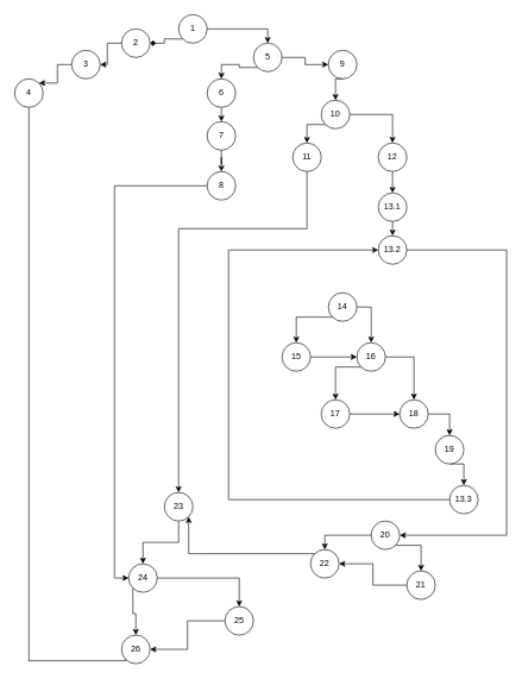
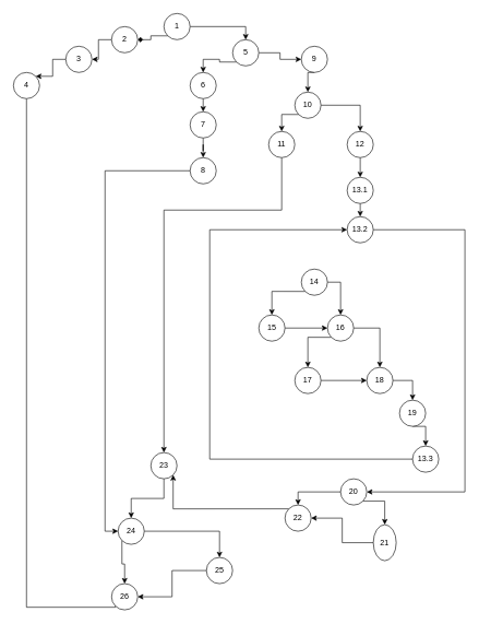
  <mxCell id="0" />
  <mxCell id="1" parent="0" />
  <mxCell id="2" style="edgeStyle=orthogonalEdgeStyle;rounded=0;orthogonalLoop=1;jettySize=auto;html=1;exitX=0;exitY=1;exitDx=0;exitDy=0;entryX=1;entryY=0.5;entryDx=0;entryDy=0;endArrow=diamond;" parent="1" source="4" target="6" edge="1"><mxGeometry relative="1" as="geometry" /></mxCell>
  <mxCell id="3" style="edgeStyle=orthogonalEdgeStyle;rounded=0;orthogonalLoop=1;jettySize=auto;html=1;exitX=1;exitY=0.5;exitDx=0;exitDy=0;entryX=0.5;entryY=0;entryDx=0;entryDy=0;" parent="1" source="4" target="15" edge="1"><mxGeometry relative="1" as="geometry" /></mxCell>
  <mxCell id="4" value="1" style="ellipse;whiteSpace=wrap;html=1;aspect=fixed;" parent="1" vertex="1"><mxGeometry x="250" y="20" width="40" height="40" as="geometry" /></mxCell>
  <mxCell id="5" style="edgeStyle=orthogonalEdgeStyle;rounded=0;orthogonalLoop=1;jettySize=auto;html=1;exitX=0;exitY=0.5;exitDx=0;exitDy=0;" parent="1" source="6" target="8" edge="1"><mxGeometry relative="1" as="geometry" /></mxCell>
  <mxCell id="6" value="2" style="ellipse;whiteSpace=wrap;html=1;aspect=fixed;" parent="1" vertex="1"><mxGeometry x="170" y="40" width="40" height="40" as="geometry" /></mxCell>
  <mxCell id="7" style="edgeStyle=orthogonalEdgeStyle;rounded=0;orthogonalLoop=1;jettySize=auto;html=1;exitX=0;exitY=0.5;exitDx=0;exitDy=0;entryX=1;entryY=0;entryDx=0;entryDy=0;" parent="1" source="8" target="10" edge="1"><mxGeometry relative="1" as="geometry" /></mxCell>
  <mxCell id="8" value="3" style="ellipse;whiteSpace=wrap;html=1;aspect=fixed;" parent="1" vertex="1"><mxGeometry x="100" y="70" width="40" height="40" as="geometry" /></mxCell>
  <mxCell id="9" style="edgeStyle=orthogonalEdgeStyle;rounded=0;orthogonalLoop=1;jettySize=auto;html=1;exitX=0.5;exitY=1;exitDx=0;exitDy=0;entryX=0;entryY=0;entryDx=0;entryDy=0;" parent="1" source="10" target="63" edge="1"><mxGeometry relative="1" as="geometry"><Array as="points"><mxPoint x="40" y="926" /></Array></mxGeometry></mxCell>
  <mxCell id="10" value="4" style="ellipse;whiteSpace=wrap;html=1;aspect=fixed;" parent="1" vertex="1"><mxGeometry x="20" y="110" width="40" height="40" as="geometry" /></mxCell>
  <mxCell id="11" style="edgeStyle=orthogonalEdgeStyle;rounded=0;orthogonalLoop=1;jettySize=auto;html=1;exitX=0.5;exitY=1;exitDx=0;exitDy=0;entryX=0.5;entryY=0;entryDx=0;entryDy=0;" parent="1" source="12" target="17" edge="1"><mxGeometry relative="1" as="geometry" /></mxCell>
  <mxCell id="12" value="6" style="ellipse;whiteSpace=wrap;html=1;aspect=fixed;" parent="1" vertex="1"><mxGeometry x="290" y="110" width="40" height="40" as="geometry" /></mxCell>
  <mxCell id="13" style="edgeStyle=orthogonalEdgeStyle;rounded=0;orthogonalLoop=1;jettySize=auto;html=1;exitX=0;exitY=1;exitDx=0;exitDy=0;" parent="1" source="15" target="12" edge="1"><mxGeometry relative="1" as="geometry" /></mxCell>
  <mxCell id="14" style="edgeStyle=orthogonalEdgeStyle;rounded=0;orthogonalLoop=1;jettySize=auto;html=1;exitX=1;exitY=0.5;exitDx=0;exitDy=0;" parent="1" source="15" target="21" edge="1"><mxGeometry relative="1" as="geometry" /></mxCell>
  <mxCell id="15" value="5" style="ellipse;whiteSpace=wrap;html=1;aspect=fixed;" parent="1" vertex="1"><mxGeometry x="355" y="60" width="40" height="40" as="geometry" /></mxCell>
  <mxCell id="16" style="edgeStyle=orthogonalEdgeStyle;rounded=0;orthogonalLoop=1;jettySize=auto;html=1;exitX=0.5;exitY=1;exitDx=0;exitDy=0;" parent="1" source="17" target="19" edge="1"><mxGeometry relative="1" as="geometry" /></mxCell>
  <mxCell id="17" value="7" style="ellipse;whiteSpace=wrap;html=1;aspect=fixed;" parent="1" vertex="1"><mxGeometry x="290" y="170" width="40" height="40" as="geometry" /></mxCell>
  <mxCell id="18" style="edgeStyle=orthogonalEdgeStyle;rounded=0;orthogonalLoop=1;jettySize=auto;html=1;exitX=0;exitY=0.5;exitDx=0;exitDy=0;entryX=0;entryY=0.5;entryDx=0;entryDy=0;" parent="1" source="19" target="60" edge="1"><mxGeometry relative="1" as="geometry"><mxPoint x="130" y="820" as="targetPoint" /></mxGeometry></mxCell>
  <mxCell id="19" value="8" style="ellipse;whiteSpace=wrap;html=1;aspect=fixed;" parent="1" vertex="1"><mxGeometry x="290" y="240" width="40" height="40" as="geometry" /></mxCell>
  <mxCell id="20" style="edgeStyle=orthogonalEdgeStyle;rounded=0;orthogonalLoop=1;jettySize=auto;html=1;exitX=0.5;exitY=1;exitDx=0;exitDy=0;entryX=0.5;entryY=0;entryDx=0;entryDy=0;" parent="1" source="21" target="24" edge="1"><mxGeometry relative="1" as="geometry" /></mxCell>
  <mxCell id="21" value="9" style="ellipse;whiteSpace=wrap;html=1;aspect=fixed;" parent="1" vertex="1"><mxGeometry x="460" y="70" width="40" height="40" as="geometry" /></mxCell>
  <mxCell id="22" style="edgeStyle=orthogonalEdgeStyle;rounded=0;orthogonalLoop=1;jettySize=auto;html=1;exitX=0;exitY=1;exitDx=0;exitDy=0;entryX=0.5;entryY=0;entryDx=0;entryDy=0;" parent="1" source="24" target="26" edge="1"><mxGeometry relative="1" as="geometry" /></mxCell>
  <mxCell id="23" style="edgeStyle=orthogonalEdgeStyle;rounded=0;orthogonalLoop=1;jettySize=auto;html=1;exitX=1;exitY=0.5;exitDx=0;exitDy=0;entryX=0.5;entryY=0;entryDx=0;entryDy=0;" parent="1" source="24" target="28" edge="1"><mxGeometry relative="1" as="geometry" /></mxCell>
  <mxCell id="24" value="10" style="ellipse;whiteSpace=wrap;html=1;aspect=fixed;" parent="1" vertex="1"><mxGeometry x="450" y="140" width="40" height="40" as="geometry" /></mxCell>
  <mxCell id="25" style="edgeStyle=orthogonalEdgeStyle;rounded=0;orthogonalLoop=1;jettySize=auto;html=1;exitX=0.5;exitY=1;exitDx=0;exitDy=0;entryX=0.5;entryY=0;entryDx=0;entryDy=0;" parent="1" source="26" target="53" edge="1"><mxGeometry relative="1" as="geometry"><Array as="points"><mxPoint x="430" y="320" /><mxPoint x="250" y="320" /></Array></mxGeometry></mxCell>
  <mxCell id="26" value="11" style="ellipse;whiteSpace=wrap;html=1;aspect=fixed;" parent="1" vertex="1"><mxGeometry x="410" y="200" width="40" height="40" as="geometry" /></mxCell>
  <mxCell id="27" style="edgeStyle=orthogonalEdgeStyle;rounded=0;orthogonalLoop=1;jettySize=auto;html=1;exitX=0.5;exitY=1;exitDx=0;exitDy=0;entryX=0.5;entryY=0;entryDx=0;entryDy=0;" parent="1" source="28" target="30" edge="1"><mxGeometry relative="1" as="geometry" /></mxCell>
  <mxCell id="28" value="12" style="ellipse;whiteSpace=wrap;html=1;aspect=fixed;" parent="1" vertex="1"><mxGeometry x="530" y="200" width="40" height="40" as="geometry" /></mxCell>
  <mxCell id="29" style="edgeStyle=orthogonalEdgeStyle;rounded=0;orthogonalLoop=1;jettySize=auto;html=1;exitX=0.5;exitY=1;exitDx=0;exitDy=0;entryX=0.5;entryY=0;entryDx=0;entryDy=0;" parent="1" source="30" target="32" edge="1"><mxGeometry relative="1" as="geometry" /></mxCell>
  <mxCell id="30" value="13.1" style="ellipse;whiteSpace=wrap;html=1;aspect=fixed;" parent="1" vertex="1"><mxGeometry x="530" y="270" width="40" height="40" as="geometry" /></mxCell>
  <mxCell id="31" style="edgeStyle=orthogonalEdgeStyle;rounded=0;orthogonalLoop=1;jettySize=auto;html=1;exitX=1;exitY=0.5;exitDx=0;exitDy=0;entryX=1;entryY=0.5;entryDx=0;entryDy=0;" parent="1" source="32" target="51" edge="1"><mxGeometry relative="1" as="geometry"><Array as="points"><mxPoint x="710" y="350" /><mxPoint x="710" y="750" /></Array></mxGeometry></mxCell>
  <mxCell id="32" value="13.2" style="ellipse;whiteSpace=wrap;html=1;aspect=fixed;" parent="1" vertex="1"><mxGeometry x="530" y="330" width="40" height="40" as="geometry" /></mxCell>
  <mxCell id="33" style="edgeStyle=orthogonalEdgeStyle;rounded=0;orthogonalLoop=1;jettySize=auto;html=1;exitX=0;exitY=0.5;exitDx=0;exitDy=0;entryX=0;entryY=0.5;entryDx=0;entryDy=0;" parent="1" source="34" target="32" edge="1"><mxGeometry relative="1" as="geometry"><mxPoint x="410" y="430" as="targetPoint" /><Array as="points"><mxPoint x="320" y="700" /><mxPoint x="320" y="350" /></Array></mxGeometry></mxCell>
  <mxCell id="34" value="13.3" style="ellipse;whiteSpace=wrap;html=1;aspect=fixed;" parent="1" vertex="1"><mxGeometry x="630" y="680" width="40" height="40" as="geometry" /></mxCell>
  <mxCell id="35" style="edgeStyle=orthogonalEdgeStyle;rounded=0;orthogonalLoop=1;jettySize=auto;html=1;exitX=0;exitY=1;exitDx=0;exitDy=0;" parent="1" source="37" target="39" edge="1"><mxGeometry relative="1" as="geometry" /></mxCell>
  <mxCell id="36" style="edgeStyle=orthogonalEdgeStyle;rounded=0;orthogonalLoop=1;jettySize=auto;html=1;exitX=1;exitY=0.5;exitDx=0;exitDy=0;entryX=0.5;entryY=0;entryDx=0;entryDy=0;" parent="1" source="37" target="42" edge="1"><mxGeometry relative="1" as="geometry" /></mxCell>
  <mxCell id="37" value="14" style="ellipse;whiteSpace=wrap;html=1;aspect=fixed;" parent="1" vertex="1"><mxGeometry x="460" y="410" width="40" height="40" as="geometry" /></mxCell>
  <mxCell id="38" style="edgeStyle=orthogonalEdgeStyle;rounded=0;orthogonalLoop=1;jettySize=auto;html=1;exitX=1;exitY=0.5;exitDx=0;exitDy=0;" parent="1" source="39" target="42" edge="1"><mxGeometry relative="1" as="geometry" /></mxCell>
  <mxCell id="39" value="15" style="ellipse;whiteSpace=wrap;html=1;aspect=fixed;" parent="1" vertex="1"><mxGeometry x="395" y="480" width="40" height="40" as="geometry" /></mxCell>
  <mxCell id="40" style="edgeStyle=orthogonalEdgeStyle;rounded=0;orthogonalLoop=1;jettySize=auto;html=1;exitX=0;exitY=1;exitDx=0;exitDy=0;entryX=0.5;entryY=0;entryDx=0;entryDy=0;" parent="1" source="42" target="44" edge="1"><mxGeometry relative="1" as="geometry" /></mxCell>
  <mxCell id="41" style="edgeStyle=orthogonalEdgeStyle;rounded=0;orthogonalLoop=1;jettySize=auto;html=1;exitX=1;exitY=0.5;exitDx=0;exitDy=0;entryX=0.5;entryY=0;entryDx=0;entryDy=0;" parent="1" source="42" target="46" edge="1"><mxGeometry relative="1" as="geometry" /></mxCell>
  <mxCell id="42" value="16" style="ellipse;whiteSpace=wrap;html=1;aspect=fixed;" parent="1" vertex="1"><mxGeometry x="500" y="480" width="40" height="40" as="geometry" /></mxCell>
  <mxCell id="43" style="edgeStyle=orthogonalEdgeStyle;rounded=0;orthogonalLoop=1;jettySize=auto;html=1;exitX=1;exitY=0.5;exitDx=0;exitDy=0;entryX=0;entryY=0.5;entryDx=0;entryDy=0;" parent="1" source="44" target="46" edge="1"><mxGeometry relative="1" as="geometry" /></mxCell>
  <mxCell id="44" value="17" style="ellipse;whiteSpace=wrap;html=1;aspect=fixed;" parent="1" vertex="1"><mxGeometry x="450" y="560" width="40" height="40" as="geometry" /></mxCell>
  <mxCell id="45" style="edgeStyle=orthogonalEdgeStyle;rounded=0;orthogonalLoop=1;jettySize=auto;html=1;exitX=1;exitY=0.5;exitDx=0;exitDy=0;" parent="1" source="46" target="48" edge="1"><mxGeometry relative="1" as="geometry" /></mxCell>
  <mxCell id="46" value="18" style="ellipse;whiteSpace=wrap;html=1;aspect=fixed;" parent="1" vertex="1"><mxGeometry x="560" y="560" width="40" height="40" as="geometry" /></mxCell>
  <mxCell id="47" style="edgeStyle=orthogonalEdgeStyle;rounded=0;orthogonalLoop=1;jettySize=auto;html=1;exitX=0.5;exitY=1;exitDx=0;exitDy=0;entryX=0.5;entryY=0;entryDx=0;entryDy=0;" parent="1" source="48" target="34" edge="1"><mxGeometry relative="1" as="geometry" /></mxCell>
  <mxCell id="48" value="19" style="ellipse;whiteSpace=wrap;html=1;aspect=fixed;" parent="1" vertex="1"><mxGeometry x="610" y="610" width="40" height="40" as="geometry" /></mxCell>
  <mxCell id="49" style="edgeStyle=orthogonalEdgeStyle;rounded=0;orthogonalLoop=1;jettySize=auto;html=1;exitX=1;exitY=1;exitDx=0;exitDy=0;" parent="1" source="51" target="57" edge="1"><mxGeometry relative="1" as="geometry" /></mxCell>
  <mxCell id="50" style="edgeStyle=orthogonalEdgeStyle;rounded=0;orthogonalLoop=1;jettySize=auto;html=1;exitX=0;exitY=0.5;exitDx=0;exitDy=0;entryX=0.5;entryY=0;entryDx=0;entryDy=0;" parent="1" source="51" target="55" edge="1"><mxGeometry relative="1" as="geometry" /></mxCell>
  <mxCell id="51" value="20" style="ellipse;whiteSpace=wrap;html=1;aspect=fixed;" parent="1" vertex="1"><mxGeometry x="520" y="730" width="40" height="40" as="geometry" /></mxCell>
  <mxCell id="52" style="edgeStyle=orthogonalEdgeStyle;rounded=0;orthogonalLoop=1;jettySize=auto;html=1;exitX=0.5;exitY=1;exitDx=0;exitDy=0;" parent="1" source="53" target="60" edge="1"><mxGeometry relative="1" as="geometry" /></mxCell>
  <mxCell id="53" value="23" style="ellipse;whiteSpace=wrap;html=1;aspect=fixed;" parent="1" vertex="1"><mxGeometry x="230" y="690" width="40" height="40" as="geometry" /></mxCell>
  <mxCell id="54" style="edgeStyle=orthogonalEdgeStyle;rounded=0;orthogonalLoop=1;jettySize=auto;html=1;exitX=0;exitY=0;exitDx=0;exitDy=0;entryX=1;entryY=1;entryDx=0;entryDy=0;" parent="1" source="55" target="53" edge="1"><mxGeometry relative="1" as="geometry"><mxPoint x="300" y="770" as="targetPoint" /></mxGeometry></mxCell>
  <mxCell id="55" value="22" style="ellipse;whiteSpace=wrap;html=1;aspect=fixed;" parent="1" vertex="1"><mxGeometry x="435" y="770" width="40" height="40" as="geometry" /></mxCell>
  <mxCell id="56" style="edgeStyle=orthogonalEdgeStyle;rounded=0;orthogonalLoop=1;jettySize=auto;html=1;exitX=0;exitY=0.5;exitDx=0;exitDy=0;entryX=1;entryY=0.5;entryDx=0;entryDy=0;" parent="1" source="57" target="55" edge="1"><mxGeometry relative="1" as="geometry" /></mxCell>
- <mxCell id="57" value="21" style="ellipse;whiteSpace=wrap;html=1;aspect=fixed;" parent="1" vertex="1"><mxGeometry x="570" y="800" width="40" height="40" as="geometry" /></mxCell>
+ <mxCell id="57" value="21" style="ellipse;whiteSpace=wrap;html=1;aspect=fixed;" parent="1" vertex="1"><mxGeometry x="570" y="800" width="35" height="55" as="geometry" /></mxCell>
  <mxCell id="58" style="edgeStyle=orthogonalEdgeStyle;rounded=0;orthogonalLoop=1;jettySize=auto;html=1;exitX=0;exitY=1;exitDx=0;exitDy=0;entryX=0.5;entryY=0;entryDx=0;entryDy=0;" parent="1" source="60" target="63" edge="1"><mxGeometry relative="1" as="geometry" /></mxCell>
  <mxCell id="59" style="edgeStyle=orthogonalEdgeStyle;rounded=0;orthogonalLoop=1;jettySize=auto;html=1;exitX=1;exitY=0.5;exitDx=0;exitDy=0;" parent="1" source="60" target="62" edge="1"><mxGeometry relative="1" as="geometry" /></mxCell>
  <mxCell id="60" value="24" style="ellipse;whiteSpace=wrap;html=1;aspect=fixed;" parent="1" vertex="1"><mxGeometry x="180" y="790" width="40" height="40" as="geometry" /></mxCell>
  <mxCell id="61" style="edgeStyle=orthogonalEdgeStyle;rounded=0;orthogonalLoop=1;jettySize=auto;html=1;exitX=0;exitY=0.5;exitDx=0;exitDy=0;entryX=1;entryY=0.5;entryDx=0;entryDy=0;" parent="1" source="62" target="63" edge="1"><mxGeometry relative="1" as="geometry" /></mxCell>
  <mxCell id="62" value="25" style="ellipse;whiteSpace=wrap;html=1;aspect=fixed;" parent="1" vertex="1"><mxGeometry x="315" y="850" width="40" height="40" as="geometry" /></mxCell>
  <mxCell id="63" value="26" style="ellipse;whiteSpace=wrap;html=1;aspect=fixed;" parent="1" vertex="1"><mxGeometry x="170" y="890" width="40" height="40" as="geometry" /></mxCell>
